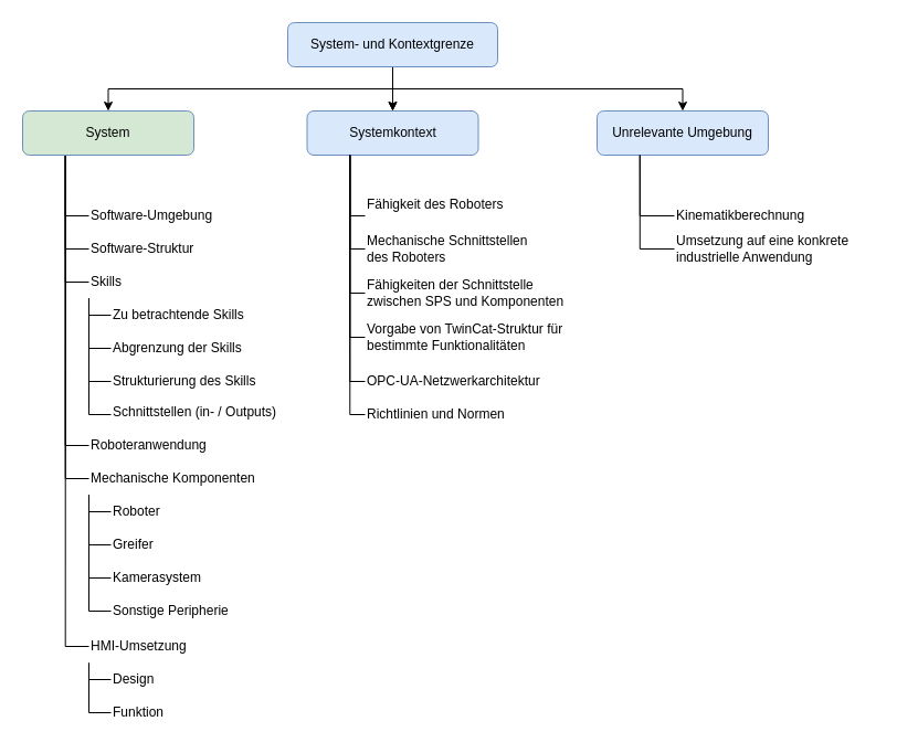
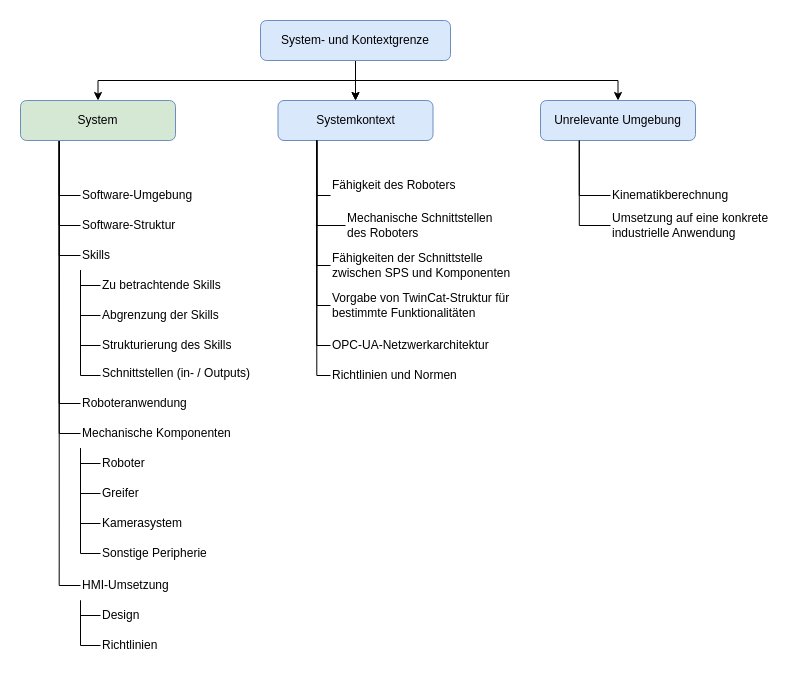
  <mxCell id="0" />
  <mxCell id="1" parent="0" />
  <mxCell id="2" value="" style="edgeStyle=orthogonalEdgeStyle;rounded=0;orthogonalLoop=1;jettySize=auto;html=1;" parent="1" source="6" target="14" edge="1"><mxGeometry relative="1" as="geometry" /></mxCell>
  <mxCell id="3" value="" style="edgeStyle=orthogonalEdgeStyle;rounded=0;orthogonalLoop=1;jettySize=auto;html=1;" parent="1" source="6" target="14" edge="1"><mxGeometry relative="1" as="geometry" /></mxCell>
  <mxCell id="4" style="edgeStyle=orthogonalEdgeStyle;rounded=0;orthogonalLoop=1;jettySize=auto;html=1;exitX=0.5;exitY=1;exitDx=0;exitDy=0;" parent="1" source="6" target="15" edge="1"><mxGeometry relative="1" as="geometry" /></mxCell>
  <mxCell id="5" style="edgeStyle=orthogonalEdgeStyle;rounded=0;orthogonalLoop=1;jettySize=auto;html=1;exitX=0.5;exitY=1;exitDx=0;exitDy=0;" parent="1" source="6" target="13" edge="1"><mxGeometry relative="1" as="geometry" /></mxCell>
  <mxCell id="6" value="System- und Kontextgrenze" style="rounded=1;whiteSpace=wrap;html=1;fillColor=#dae8fc;strokeColor=#6c8ebf;" parent="1" vertex="1"><mxGeometry x="260" y="20" width="190" height="40" as="geometry" /></mxCell>
  <mxCell id="7" style="edgeStyle=orthogonalEdgeStyle;rounded=0;orthogonalLoop=1;jettySize=auto;html=1;exitX=0.25;exitY=1;exitDx=0;exitDy=0;entryX=0;entryY=0.5;entryDx=0;entryDy=0;endArrow=none;endFill=0;" parent="1" source="13" target="16" edge="1"><mxGeometry relative="1" as="geometry" /></mxCell>
  <mxCell id="8" style="edgeStyle=orthogonalEdgeStyle;rounded=0;orthogonalLoop=1;jettySize=auto;html=1;exitX=0.25;exitY=1;exitDx=0;exitDy=0;entryX=0;entryY=0.5;entryDx=0;entryDy=0;endArrow=none;endFill=0;" parent="1" source="13" target="17" edge="1"><mxGeometry relative="1" as="geometry" /></mxCell>
  <mxCell id="9" style="edgeStyle=orthogonalEdgeStyle;rounded=0;orthogonalLoop=1;jettySize=auto;html=1;exitX=0.25;exitY=1;exitDx=0;exitDy=0;entryX=0;entryY=0.5;entryDx=0;entryDy=0;endArrow=none;endFill=0;" parent="1" source="13" target="19" edge="1"><mxGeometry relative="1" as="geometry" /></mxCell>
  <mxCell id="10" style="edgeStyle=orthogonalEdgeStyle;rounded=0;orthogonalLoop=1;jettySize=auto;html=1;entryX=0;entryY=0.5;entryDx=0;entryDy=0;exitX=0.25;exitY=1;exitDx=0;exitDy=0;endArrow=none;endFill=0;" parent="1" source="13" target="27" edge="1"><mxGeometry relative="1" as="geometry" /></mxCell>
  <mxCell id="11" style="edgeStyle=orthogonalEdgeStyle;rounded=0;orthogonalLoop=1;jettySize=auto;html=1;entryX=0;entryY=0.5;entryDx=0;entryDy=0;exitX=0.25;exitY=1;exitDx=0;exitDy=0;endArrow=none;endFill=0;" parent="1" source="13" target="28" edge="1"><mxGeometry relative="1" as="geometry" /></mxCell>
  <mxCell id="12" style="edgeStyle=orthogonalEdgeStyle;rounded=0;orthogonalLoop=1;jettySize=auto;html=1;entryX=0;entryY=0.5;entryDx=0;entryDy=0;exitX=0.25;exitY=1;exitDx=0;exitDy=0;endArrow=none;endFill=0;" parent="1" source="13" target="37" edge="1"><mxGeometry relative="1" as="geometry" /></mxCell>
  <mxCell id="13" value="System" style="rounded=1;whiteSpace=wrap;html=1;fillColor=#d5e8d4;strokeColor=#6c8ebf;" parent="1" vertex="1"><mxGeometry x="20" y="100" width="155" height="40" as="geometry" /></mxCell>
  <mxCell id="14" value="Systemkontext" style="rounded=1;whiteSpace=wrap;html=1;fillColor=#dae8fc;strokeColor=#6c8ebf;" parent="1" vertex="1"><mxGeometry x="277.5" y="100" width="155" height="40" as="geometry" /></mxCell>
  <mxCell id="15" value="Unrelevante Umgebung" style="rounded=1;whiteSpace=wrap;html=1;fillColor=#dae8fc;strokeColor=#6c8ebf;" parent="1" vertex="1"><mxGeometry x="540" y="100" width="155" height="40" as="geometry" /></mxCell>
  <mxCell id="16" value="Software-Umgebung" style="text;html=1;align=left;verticalAlign=middle;whiteSpace=wrap;rounded=0;" parent="1" vertex="1"><mxGeometry x="80" y="180" width="120" height="30" as="geometry" /></mxCell>
  <mxCell id="17" value="Software-Struktur" style="text;html=1;align=left;verticalAlign=middle;whiteSpace=wrap;rounded=0;" parent="1" vertex="1"><mxGeometry x="80" y="210" width="120" height="30" as="geometry" /></mxCell>
  <mxCell id="18" style="edgeStyle=orthogonalEdgeStyle;rounded=0;orthogonalLoop=1;jettySize=auto;html=1;entryX=0;entryY=0.5;entryDx=0;entryDy=0;exitX=0;exitY=1;exitDx=0;exitDy=0;endArrow=none;endFill=0;" parent="1" source="19" target="20" edge="1"><mxGeometry relative="1" as="geometry"><Array as="points"><mxPoint x="80" y="285" /></Array></mxGeometry></mxCell>
  <mxCell id="19" value="Skills" style="text;html=1;align=left;verticalAlign=middle;whiteSpace=wrap;rounded=0;" parent="1" vertex="1"><mxGeometry x="80" y="240" width="120" height="30" as="geometry" /></mxCell>
  <mxCell id="20" value="Zu betrachtende Skills" style="text;html=1;align=left;verticalAlign=middle;whiteSpace=wrap;rounded=0;" parent="1" vertex="1"><mxGeometry x="100" y="270" width="140" height="30" as="geometry" /></mxCell>
  <mxCell id="21" style="edgeStyle=orthogonalEdgeStyle;rounded=0;orthogonalLoop=1;jettySize=auto;html=1;endArrow=none;endFill=0;entryX=0;entryY=1;entryDx=0;entryDy=0;" parent="1" source="22" target="19" edge="1"><mxGeometry relative="1" as="geometry"><mxPoint x="80" y="280" as="targetPoint" /><Array as="points"><mxPoint x="80" y="315" /></Array></mxGeometry></mxCell>
  <mxCell id="22" value="Abgrenzung der Skills" style="text;html=1;align=left;verticalAlign=middle;whiteSpace=wrap;rounded=0;" parent="1" vertex="1"><mxGeometry x="100" y="300" width="140" height="30" as="geometry" /></mxCell>
  <mxCell id="23" style="edgeStyle=orthogonalEdgeStyle;rounded=0;orthogonalLoop=1;jettySize=auto;html=1;endArrow=none;endFill=0;entryX=0;entryY=1;entryDx=0;entryDy=0;exitX=0;exitY=0.5;exitDx=0;exitDy=0;" parent="1" source="24" target="19" edge="1"><mxGeometry relative="1" as="geometry"><mxPoint x="80" y="310" as="targetPoint" /><Array as="points"><mxPoint x="80" y="345" /></Array></mxGeometry></mxCell>
  <mxCell id="24" value="Strukturierung des Skills" style="text;html=1;align=left;verticalAlign=middle;whiteSpace=wrap;rounded=0;" parent="1" vertex="1"><mxGeometry x="100" y="330" width="140" height="30" as="geometry" /></mxCell>
  <mxCell id="25" style="edgeStyle=orthogonalEdgeStyle;rounded=0;orthogonalLoop=1;jettySize=auto;html=1;endArrow=none;endFill=0;entryX=0;entryY=1;entryDx=0;entryDy=0;" parent="1" source="26" target="19" edge="1"><mxGeometry relative="1" as="geometry"><mxPoint x="80" y="330" as="targetPoint" /><Array as="points"><mxPoint x="80" y="375" /></Array></mxGeometry></mxCell>
  <mxCell id="26" value="Schnittstellen (in- / Outputs)" style="text;html=1;align=left;verticalAlign=middle;whiteSpace=wrap;rounded=0;" parent="1" vertex="1"><mxGeometry x="100" y="358" width="170" height="30" as="geometry" /></mxCell>
  <mxCell id="27" value="Roboteranwendung" style="text;html=1;align=left;verticalAlign=middle;whiteSpace=wrap;rounded=0;" parent="1" vertex="1"><mxGeometry x="80" y="388" width="120" height="30" as="geometry" /></mxCell>
  <mxCell id="28" value="Mechanische Komponenten" style="text;html=1;align=left;verticalAlign=middle;whiteSpace=wrap;rounded=0;" parent="1" vertex="1"><mxGeometry x="80" y="418" width="190" height="30" as="geometry" /></mxCell>
  <mxCell id="29" style="edgeStyle=orthogonalEdgeStyle;rounded=0;orthogonalLoop=1;jettySize=auto;html=1;entryX=0;entryY=1;entryDx=0;entryDy=0;endArrow=none;endFill=0;" parent="1" source="30" target="28" edge="1"><mxGeometry relative="1" as="geometry"><Array as="points"><mxPoint x="80" y="463" /></Array></mxGeometry></mxCell>
  <mxCell id="30" value="Roboter&amp;nbsp;" style="text;html=1;align=left;verticalAlign=middle;whiteSpace=wrap;rounded=0;" parent="1" vertex="1"><mxGeometry x="100" y="448" width="140" height="30" as="geometry" /></mxCell>
  <mxCell id="31" style="edgeStyle=orthogonalEdgeStyle;rounded=0;orthogonalLoop=1;jettySize=auto;html=1;endArrow=none;endFill=0;entryX=0;entryY=1;entryDx=0;entryDy=0;" parent="1" source="32" target="28" edge="1"><mxGeometry relative="1" as="geometry"><mxPoint x="80" y="448" as="targetPoint" /><Array as="points"><mxPoint x="80" y="493" /></Array></mxGeometry></mxCell>
  <mxCell id="32" value="Greifer" style="text;html=1;align=left;verticalAlign=middle;whiteSpace=wrap;rounded=0;" parent="1" vertex="1"><mxGeometry x="100" y="478" width="140" height="30" as="geometry" /></mxCell>
  <mxCell id="33" style="edgeStyle=orthogonalEdgeStyle;rounded=0;orthogonalLoop=1;jettySize=auto;html=1;entryX=0;entryY=1;entryDx=0;entryDy=0;endArrow=none;endFill=0;" parent="1" source="34" target="28" edge="1"><mxGeometry relative="1" as="geometry"><Array as="points"><mxPoint x="80" y="523" /></Array></mxGeometry></mxCell>
  <mxCell id="34" value="Kamerasystem" style="text;html=1;align=left;verticalAlign=middle;whiteSpace=wrap;rounded=0;" parent="1" vertex="1"><mxGeometry x="100" y="508" width="140" height="30" as="geometry" /></mxCell>
  <mxCell id="35" style="edgeStyle=orthogonalEdgeStyle;rounded=0;orthogonalLoop=1;jettySize=auto;html=1;entryX=0;entryY=1;entryDx=0;entryDy=0;endArrow=none;endFill=0;" parent="1" source="36" target="28" edge="1"><mxGeometry relative="1" as="geometry"><Array as="points"><mxPoint x="80" y="553" /></Array></mxGeometry></mxCell>
  <mxCell id="36" value="Sonstige Peripherie" style="text;html=1;align=left;verticalAlign=middle;whiteSpace=wrap;rounded=0;" parent="1" vertex="1"><mxGeometry x="100" y="538" width="170" height="30" as="geometry" /></mxCell>
  <mxCell id="37" value="HMI-Umsetzung" style="text;html=1;align=left;verticalAlign=middle;whiteSpace=wrap;rounded=0;" parent="1" vertex="1"><mxGeometry x="80" y="570" width="190" height="30" as="geometry" /></mxCell>
  <mxCell id="38" style="edgeStyle=orthogonalEdgeStyle;rounded=0;orthogonalLoop=1;jettySize=auto;html=1;entryX=0;entryY=1;entryDx=0;entryDy=0;endArrow=none;endFill=0;" parent="1" source="39" target="37" edge="1"><mxGeometry relative="1" as="geometry"><Array as="points"><mxPoint x="80" y="615" /></Array></mxGeometry></mxCell>
  <mxCell id="39" value="Design" style="text;html=1;align=left;verticalAlign=middle;whiteSpace=wrap;rounded=0;" parent="1" vertex="1"><mxGeometry x="100" y="600" width="140" height="30" as="geometry" /></mxCell>
  <mxCell id="40" style="edgeStyle=orthogonalEdgeStyle;rounded=0;orthogonalLoop=1;jettySize=auto;html=1;entryX=0;entryY=1;entryDx=0;entryDy=0;endArrow=none;endFill=0;" parent="1" source="41" target="37" edge="1"><mxGeometry relative="1" as="geometry"><Array as="points"><mxPoint x="80" y="645" /></Array></mxGeometry></mxCell>
- <mxCell id="41" value="Funktion" style="text;html=1;align=left;verticalAlign=middle;whiteSpace=wrap;rounded=0;" parent="1" vertex="1"><mxGeometry x="100" y="630" width="140" height="30" as="geometry" /></mxCell>
+ <mxCell id="41" value="Richtlinien" style="text;html=1;align=left;verticalAlign=middle;whiteSpace=wrap;rounded=0;" parent="1" vertex="1"><mxGeometry x="100" y="630" width="140" height="30" as="geometry" /></mxCell>
  <mxCell id="42" style="edgeStyle=orthogonalEdgeStyle;rounded=0;orthogonalLoop=1;jettySize=auto;html=1;entryX=0.25;entryY=1;entryDx=0;entryDy=0;endArrow=none;endFill=0;" parent="1" source="43" target="14" edge="1"><mxGeometry relative="1" as="geometry"><Array as="points"><mxPoint x="316" y="195" /></Array></mxGeometry></mxCell>
  <mxCell id="43" value="Fähigkeit des Roboters" style="text;html=1;align=left;verticalAlign=middle;whiteSpace=wrap;rounded=0;" parent="1" vertex="1"><mxGeometry x="330" y="170" width="130" height="30" as="geometry" /></mxCell>
  <mxCell id="44" style="edgeStyle=orthogonalEdgeStyle;rounded=0;orthogonalLoop=1;jettySize=auto;html=1;entryX=0.25;entryY=1;entryDx=0;entryDy=0;endArrow=none;endFill=0;" parent="1" source="45" target="14" edge="1"><mxGeometry relative="1" as="geometry"><Array as="points"><mxPoint x="316" y="225" /></Array></mxGeometry></mxCell>
- <mxCell id="45" value="Mechanische Schnittstellen des Roboters" style="text;html=1;align=left;verticalAlign=middle;whiteSpace=wrap;rounded=0;" parent="1" vertex="1"><mxGeometry x="330" y="210" width="170" height="30" as="geometry" /></mxCell>
+ <mxCell id="45" value="Mechanische Schnittstellen des Roboters" style="text;html=1;align=left;verticalAlign=middle;whiteSpace=wrap;rounded=0;" parent="1" vertex="1"><mxGeometry x="345" y="210" width="170" height="30" as="geometry" /></mxCell>
  <mxCell id="46" style="edgeStyle=orthogonalEdgeStyle;rounded=0;orthogonalLoop=1;jettySize=auto;html=1;entryX=0.25;entryY=1;entryDx=0;entryDy=0;endArrow=none;endFill=0;" parent="1" source="47" target="14" edge="1"><mxGeometry relative="1" as="geometry"><Array as="points"><mxPoint x="316" y="265" /></Array></mxGeometry></mxCell>
  <mxCell id="47" value="Fähigkeiten der Schnittstelle zwischen SPS und Komponenten" style="text;html=1;align=left;verticalAlign=middle;whiteSpace=wrap;rounded=0;" parent="1" vertex="1"><mxGeometry x="330" y="250" width="190" height="30" as="geometry" /></mxCell>
  <mxCell id="48" style="edgeStyle=orthogonalEdgeStyle;rounded=0;orthogonalLoop=1;jettySize=auto;html=1;entryX=0.25;entryY=1;entryDx=0;entryDy=0;endArrow=none;endFill=0;" parent="1" source="49" target="14" edge="1"><mxGeometry relative="1" as="geometry"><Array as="points"><mxPoint x="316" y="305" /></Array></mxGeometry></mxCell>
  <mxCell id="49" value="Vorgabe von TwinCat-Struktur für bestimmte Funktionalitäten" style="text;html=1;align=left;verticalAlign=middle;whiteSpace=wrap;rounded=0;" parent="1" vertex="1"><mxGeometry x="330" y="290" width="200" height="30" as="geometry" /></mxCell>
  <mxCell id="50" style="edgeStyle=orthogonalEdgeStyle;rounded=0;orthogonalLoop=1;jettySize=auto;html=1;entryX=0.25;entryY=1;entryDx=0;entryDy=0;endArrow=none;endFill=0;" parent="1" source="51" target="14" edge="1"><mxGeometry relative="1" as="geometry"><Array as="points"><mxPoint x="316" y="345" /></Array></mxGeometry></mxCell>
  <mxCell id="51" value="OPC-UA-Netzwerkarchitektur" style="text;html=1;align=left;verticalAlign=middle;whiteSpace=wrap;rounded=0;" parent="1" vertex="1"><mxGeometry x="330" y="330" width="160" height="30" as="geometry" /></mxCell>
  <mxCell id="52" style="edgeStyle=orthogonalEdgeStyle;rounded=0;orthogonalLoop=1;jettySize=auto;html=1;entryX=0.25;entryY=1;entryDx=0;entryDy=0;endArrow=none;endFill=0;" parent="1" source="53" target="15" edge="1"><mxGeometry relative="1" as="geometry"><Array as="points"><mxPoint x="579" y="195" /></Array></mxGeometry></mxCell>
  <mxCell id="53" value="Kinematikberechnung" style="text;html=1;align=left;verticalAlign=middle;whiteSpace=wrap;rounded=0;" parent="1" vertex="1"><mxGeometry x="610" y="180" width="120" height="30" as="geometry" /></mxCell>
  <mxCell id="54" style="edgeStyle=orthogonalEdgeStyle;rounded=0;orthogonalLoop=1;jettySize=auto;html=1;entryX=0.25;entryY=1;entryDx=0;entryDy=0;endArrow=none;endFill=0;" edge="1" parent="1" source="55" target="15"><mxGeometry relative="1" as="geometry"><Array as="points"><mxPoint x="579" y="225" /></Array></mxGeometry></mxCell>
  <mxCell id="55" value="Umsetzung auf eine konkrete industrielle Anwendung" style="text;html=1;align=left;verticalAlign=middle;whiteSpace=wrap;rounded=0;" parent="1" vertex="1"><mxGeometry x="610" y="210" width="180" height="30" as="geometry" /></mxCell>
  <mxCell id="56" style="edgeStyle=orthogonalEdgeStyle;rounded=0;orthogonalLoop=1;jettySize=auto;html=1;entryX=0.25;entryY=1;entryDx=0;entryDy=0;endArrow=none;endFill=0;" edge="1" parent="1" source="57" target="14"><mxGeometry relative="1" as="geometry"><Array as="points"><mxPoint x="316" y="375" /></Array></mxGeometry></mxCell>
  <mxCell id="57" value="Richtlinien und Normen" style="text;html=1;align=left;verticalAlign=middle;whiteSpace=wrap;rounded=0;" vertex="1" parent="1"><mxGeometry x="330" y="360" width="160" height="30" as="geometry" /></mxCell>
